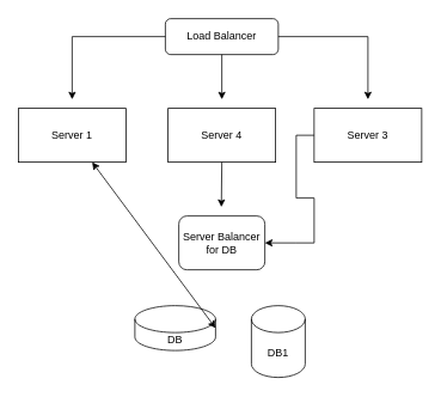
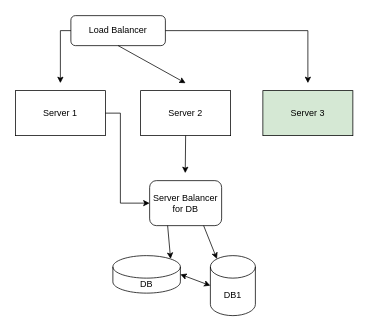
  <mxCell id="0" />
  <mxCell id="1" parent="0" />
- <mxCell id="2" value="Load Balancer" style="rounded=1;whiteSpace=wrap;html=1;" vertex="1" parent="1"><mxGeometry x="184" y="20" width="126" height="40" as="geometry" /></mxCell>
+ <mxCell id="2" value="Load Balancer" style="rounded=1;whiteSpace=wrap;html=1;" vertex="1" parent="1"><mxGeometry x="94" y="20" width="126" height="40" as="geometry" /></mxCell>
  <mxCell id="3" value="Server 1" style="rounded=0;whiteSpace=wrap;html=1;" vertex="1" parent="1"><mxGeometry x="20" y="120" width="120" height="60" as="geometry" /></mxCell>
- <mxCell id="4" value="Server 4" style="rounded=0;whiteSpace=wrap;html=1;" vertex="1" parent="1"><mxGeometry x="187" y="120" width="120" height="60" as="geometry" /></mxCell>
- <mxCell id="5" value="Server 3" style="rounded=0;whiteSpace=wrap;html=1;" vertex="1" parent="1"><mxGeometry x="350" y="120" width="120" height="60" as="geometry" /></mxCell>
+ <mxCell id="4" value="Server 2" style="rounded=0;whiteSpace=wrap;html=1;" vertex="1" parent="1"><mxGeometry x="187" y="120" width="120" height="60" as="geometry" /></mxCell>
+ <mxCell id="5" value="Server 3" style="rounded=0;whiteSpace=wrap;html=1;fillColor=#d5e8d4;" vertex="1" parent="1"><mxGeometry x="350" y="120" width="120" height="60" as="geometry" /></mxCell>
  <mxCell id="6" value="" style="endArrow=classic;html=1;rounded=0;exitX=0.5;exitY=1;exitDx=0;exitDy=0;" edge="1" parent="1" source="2"><mxGeometry width="50" height="50" relative="1" as="geometry"><mxPoint x="220" y="300" as="sourcePoint" /><mxPoint x="247" y="110" as="targetPoint" /></mxGeometry></mxCell>
  <mxCell id="7" value="" style="endArrow=classic;html=1;rounded=0;exitX=0;exitY=0.5;exitDx=0;exitDy=0;" edge="1" parent="1" source="2"><mxGeometry width="50" height="50" relative="1" as="geometry"><mxPoint x="80" y="80" as="sourcePoint" /><mxPoint x="80" y="110" as="targetPoint" /><Array as="points"><mxPoint x="80" y="40" /></Array></mxGeometry></mxCell>
  <mxCell id="8" value="" style="endArrow=classic;html=1;rounded=0;exitX=1;exitY=0.5;exitDx=0;exitDy=0;" edge="1" parent="1" source="2"><mxGeometry width="50" height="50" relative="1" as="geometry"><mxPoint x="394" y="40" as="sourcePoint" /><mxPoint x="410" y="110" as="targetPoint" /><Array as="points"><mxPoint x="410" y="40" /></Array></mxGeometry></mxCell>
  <mxCell id="9" value="Server Balancer for DB" style="rounded=1;whiteSpace=wrap;html=1;" vertex="1" parent="1"><mxGeometry x="199" y="240" width="96" height="60" as="geometry" /></mxCell>
  <mxCell id="10" value="" style="endArrow=classic;html=1;rounded=0;exitX=0.5;exitY=1;exitDx=0;exitDy=0;" edge="1" parent="1" source="4"><mxGeometry width="50" height="50" relative="1" as="geometry"><mxPoint x="270" y="210" as="sourcePoint" /><mxPoint x="246.5" y="230" as="targetPoint" /></mxGeometry></mxCell>
- <mxCell id="12" value="" style="endArrow=classic;html=1;rounded=0;exitX=0;exitY=0.5;exitDx=0;exitDy=0;entryX=1;entryY=0.5;entryDx=0;entryDy=0;" edge="1" parent="1" source="5" target="9"><mxGeometry width="50" height="50" relative="1" as="geometry"><mxPoint x="330.5" y="150" as="sourcePoint" /><mxPoint x="330" y="280" as="targetPoint" /><Array as="points"><mxPoint x="330" y="150" /><mxPoint x="330" y="220" /><mxPoint x="350" y="220" /><mxPoint x="350" y="270" /><mxPoint x="330" y="270" /></Array></mxGeometry></mxCell>
+ <mxCell id="11" value="" style="endArrow=classic;html=1;rounded=0;entryX=0;entryY=0.5;entryDx=0;entryDy=0;exitX=1;exitY=0.5;exitDx=0;exitDy=0;" edge="1" parent="1" source="3" target="9"><mxGeometry width="50" height="50" relative="1" as="geometry"><mxPoint x="160" y="150" as="sourcePoint" /><mxPoint x="160" y="270" as="targetPoint" /><Array as="points"><mxPoint x="160" y="150" /><mxPoint x="160" y="270" /></Array></mxGeometry></mxCell>
  <mxCell id="13" value="DB" style="shape=cylinder3;whiteSpace=wrap;html=1;boundedLbl=1;backgroundOutline=1;size=15;" vertex="1" parent="1"><mxGeometry x="150" y="340" width="90" height="50" as="geometry" /></mxCell>
  <mxCell id="14" value="DB1" style="shape=cylinder3;whiteSpace=wrap;html=1;boundedLbl=1;backgroundOutline=1;size=15;" vertex="1" parent="1"><mxGeometry x="280" y="340" width="60" height="80" as="geometry" /></mxCell>
- <mxCell id="15" value="" style="endArrow=classic;startArrow=classic;html=1;rounded=0;exitX=1;exitY=0.5;exitDx=0;exitDy=0;exitPerimeter=0;" edge="1" parent="1" source="13" target="3"><mxGeometry width="50" height="50" relative="1" as="geometry"><mxPoint x="210" y="390" as="sourcePoint" /><mxPoint x="260" y="340" as="targetPoint" /></mxGeometry></mxCell>
+ <mxCell id="15" value="" style="endArrow=classic;startArrow=classic;html=1;rounded=0;entryX=0;entryY=0.5;entryDx=0;entryDy=0;entryPerimeter=0;exitX=1;exitY=0.5;exitDx=0;exitDy=0;exitPerimeter=0;" edge="1" parent="1" source="13" target="14"><mxGeometry width="50" height="50" relative="1" as="geometry"><mxPoint x="210" y="390" as="sourcePoint" /><mxPoint x="260" y="340" as="targetPoint" /></mxGeometry></mxCell>
+ <mxCell id="16" value="" style="endArrow=classic;html=1;rounded=0;entryX=0.855;entryY=0;entryDx=0;entryDy=4.35;entryPerimeter=0;exitX=0.25;exitY=1;exitDx=0;exitDy=0;" edge="1" parent="1" source="9" target="13"><mxGeometry width="50" height="50" relative="1" as="geometry"><mxPoint x="220" y="300" as="sourcePoint" /><mxPoint x="270" y="250" as="targetPoint" /></mxGeometry></mxCell>
+ <mxCell id="17" value="" style="endArrow=classic;html=1;rounded=0;entryX=0.145;entryY=0;entryDx=0;entryDy=4.35;entryPerimeter=0;exitX=0.75;exitY=1;exitDx=0;exitDy=0;" edge="1" parent="1" source="9" target="14"><mxGeometry width="50" height="50" relative="1" as="geometry"><mxPoint x="250" y="300" as="sourcePoint" /><mxPoint x="211" y="354" as="targetPoint" /></mxGeometry></mxCell>
